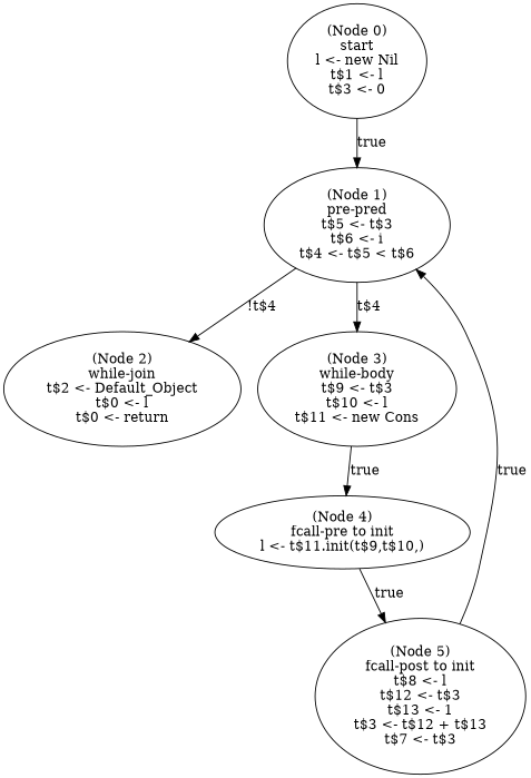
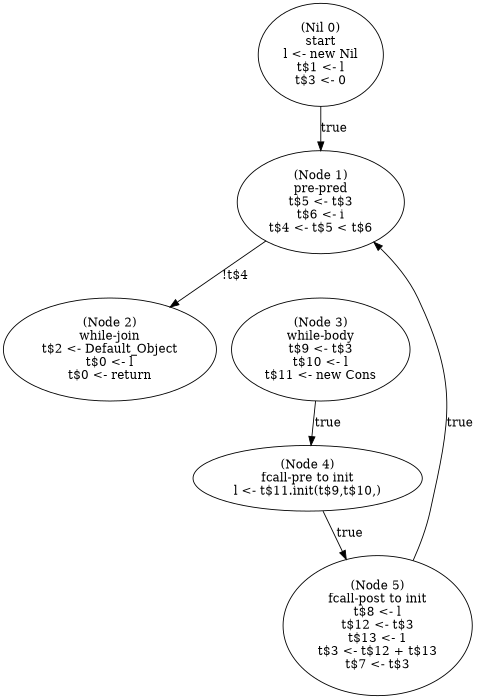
  digraph {
-   n1 [label="(Node 0)\nstart\nl <- new Nil\nt$1 <- l\nt$3 <- 0\n"]
+   n1 [label="(Nil 0)\nstart\nl <- new Nil\nt$1 <- l\nt$3 <- 0\n"]
    n2 [label="(Node 1)\npre-pred\nt$5 <- t$3\nt$6 <- i\nt$4 <- t$5 < t$6\n"]
    n3 [label="(Node 2)\nwhile-join\nt$2 <- Default_Object\nt$0 <- l\nt$0 <- return\n"]
    n4 [label="(Node 3)\nwhile-body\nt$9 <- t$3\nt$10 <- l\nt$11 <- new Cons\n"]
    n5 [label="(Node 4)\nfcall-pre to init\nl <- t$11.init(t$9,t$10,)\n"]
    n6 [label="(Node 5)\nfcall-post to init\nt$8 <- l\nt$12 <- t$3\nt$13 <- 1\nt$3 <- t$12 + t$13\nt$7 <- t$3\n"]
    n1 -> n2 [label=true]
    n2 -> n3 [label="!t$4"]
-   n2 -> n4 [label="t$4"]
    n4 -> n5 [label=true]
    n5 -> n6 [label=true]
    n6 -> n2 [label=true]
  }
